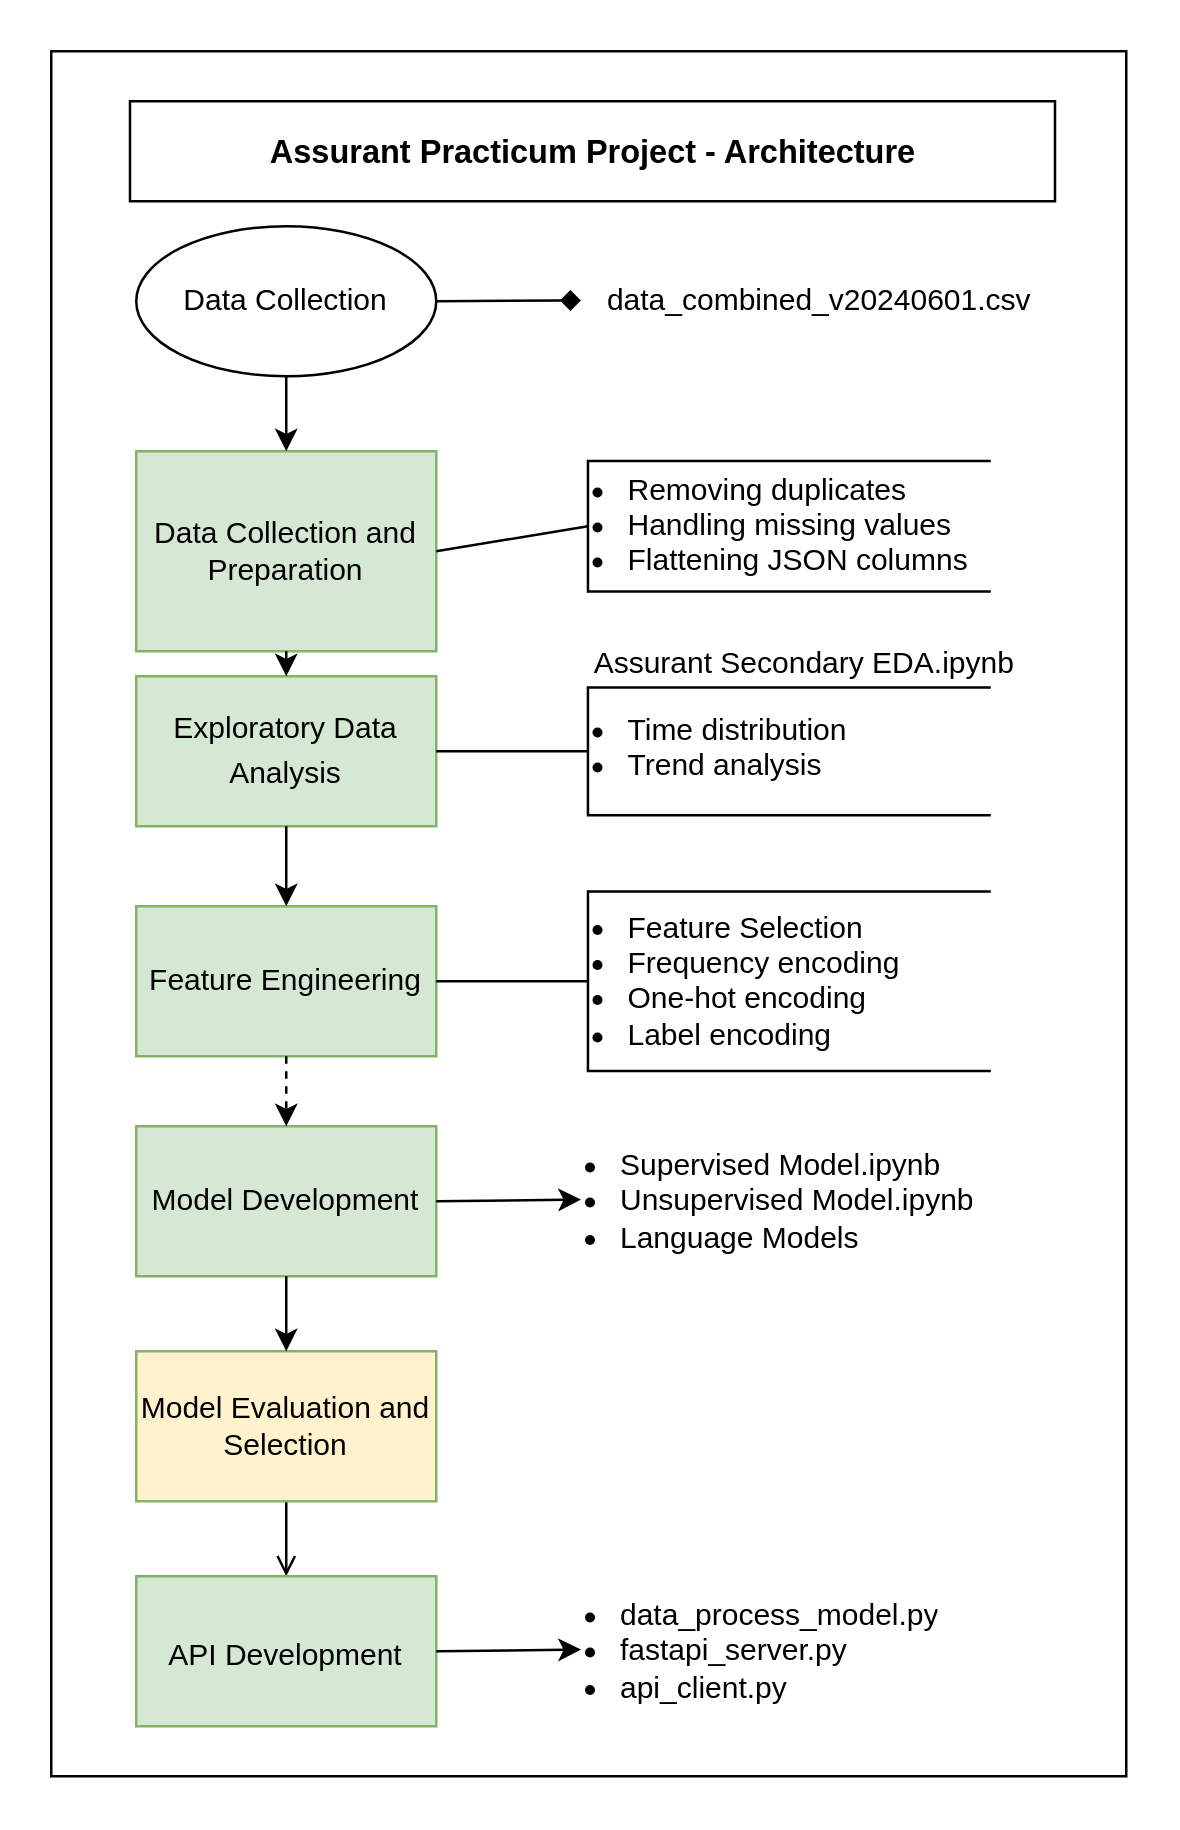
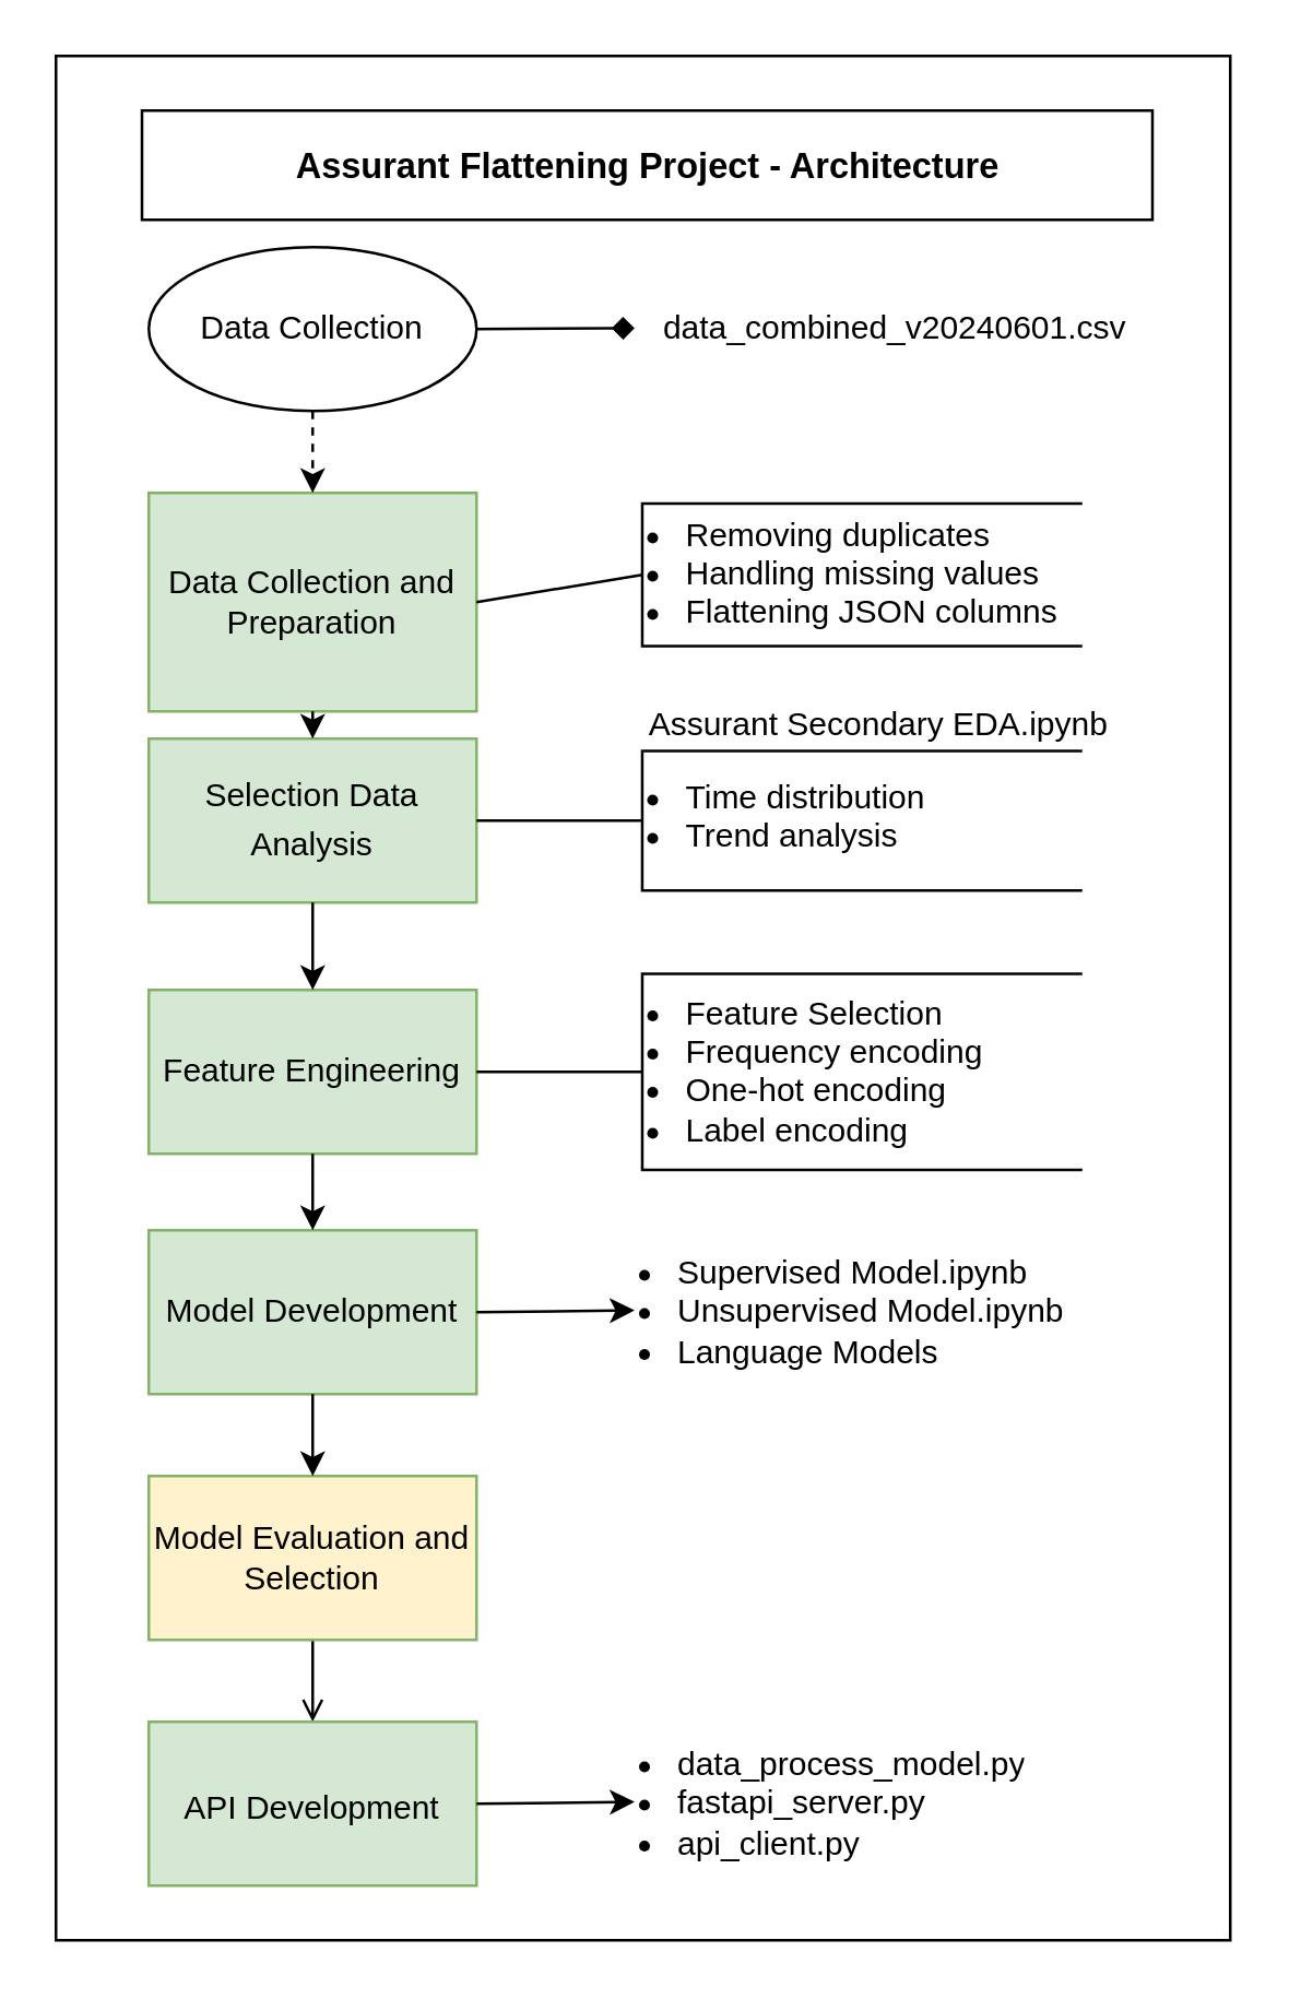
  <mxCell id="0" />
  <mxCell id="1" parent="0" />
  <mxCell id="2" value="" style="rounded=0;whiteSpace=wrap;html=1;" parent="1" vertex="1"><mxGeometry x="20" y="20" width="430" height="690" as="geometry" /></mxCell>
  <mxCell id="3" value="Data Collection" style="ellipse;whiteSpace=wrap;html=1;shadow=0;sketch=0;glass=0;" parent="1" vertex="1"><mxGeometry x="54" y="90" width="120" height="60" as="geometry" /></mxCell>
  <mxCell id="4" value="Data Collection and Preparation" style="rounded=0;whiteSpace=wrap;html=1;fillColor=#d5e8d4;strokeColor=#82b366;align=center;" parent="1" vertex="1"><mxGeometry x="54" y="180" width="120" height="80" as="geometry" /></mxCell>
- <mxCell id="5" value="Exploratory Data Analysis&lt;span style=&quot;font-size: medium; text-align: start;&quot;&gt;&lt;/span&gt;" style="rounded=0;whiteSpace=wrap;html=1;fillColor=#d5e8d4;strokeColor=#82b366;" parent="1" vertex="1"><mxGeometry x="54" y="270" width="120" height="60" as="geometry" /></mxCell>
+ <mxCell id="5" value="Selection Data Analysis&lt;span style=&quot;font-size: medium; text-align: start;&quot;&gt;&lt;/span&gt;" style="rounded=0;whiteSpace=wrap;html=1;fillColor=#d5e8d4;strokeColor=#82b366;" parent="1" vertex="1"><mxGeometry x="54" y="270" width="120" height="60" as="geometry" /></mxCell>
  <mxCell id="6" value="Feature Engineering" style="rounded=0;whiteSpace=wrap;html=1;fillColor=#d5e8d4;strokeColor=#82b366;" parent="1" vertex="1"><mxGeometry x="54" y="362" width="120" height="60" as="geometry" /></mxCell>
  <mxCell id="7" value="Model Development" style="rounded=0;whiteSpace=wrap;html=1;fillColor=#d5e8d4;strokeColor=#82b366;" parent="1" vertex="1"><mxGeometry x="54" y="450" width="120" height="60" as="geometry" /></mxCell>
  <mxCell id="8" value="" style="edgeStyle=orthogonalEdgeStyle;rounded=0;orthogonalLoop=1;jettySize=auto;html=1;endArrow=open;" parent="1" source="9" target="30" edge="1"><mxGeometry relative="1" as="geometry" /></mxCell>
  <mxCell id="9" value="Model Evaluation and Selection" style="rounded=0;whiteSpace=wrap;html=1;fillColor=#fff2cc;strokeColor=#82b366;" parent="1" vertex="1"><mxGeometry x="54" y="540" width="120" height="60" as="geometry" /></mxCell>
- <mxCell id="10" value="" style="endArrow=classic;html=1;rounded=0;entryX=0.5;entryY=0;entryDx=0;entryDy=0;exitX=0.5;exitY=1;exitDx=0;exitDy=0;" parent="1" source="3" target="4" edge="1"><mxGeometry width="50" height="50" relative="1" as="geometry"><mxPoint x="-36" y="220" as="sourcePoint" /><mxPoint x="14" y="170" as="targetPoint" /></mxGeometry></mxCell>
+ <mxCell id="10" value="" style="endArrow=classic;html=1;rounded=0;entryX=0.5;entryY=0;entryDx=0;entryDy=0;exitX=0.5;exitY=1;exitDx=0;exitDy=0;dashed=1;" parent="1" source="3" target="4" edge="1"><mxGeometry width="50" height="50" relative="1" as="geometry"><mxPoint x="-36" y="220" as="sourcePoint" /><mxPoint x="14" y="170" as="targetPoint" /></mxGeometry></mxCell>
  <mxCell id="11" value="" style="endArrow=classic;html=1;rounded=0;entryX=0.5;entryY=0;entryDx=0;entryDy=0;exitX=0.5;exitY=1;exitDx=0;exitDy=0;" parent="1" source="4" target="5" edge="1"><mxGeometry width="50" height="50" relative="1" as="geometry"><mxPoint x="-56" y="320" as="sourcePoint" /><mxPoint x="-6" y="270" as="targetPoint" /></mxGeometry></mxCell>
  <mxCell id="12" value="" style="endArrow=classic;html=1;rounded=0;entryX=0.5;entryY=0;entryDx=0;entryDy=0;exitX=0.5;exitY=1;exitDx=0;exitDy=0;" parent="1" source="5" target="6" edge="1"><mxGeometry width="50" height="50" relative="1" as="geometry"><mxPoint x="-46" y="400" as="sourcePoint" /><mxPoint x="4" y="350" as="targetPoint" /></mxGeometry></mxCell>
- <mxCell id="13" value="" style="endArrow=classic;html=1;rounded=0;entryX=0.5;entryY=0;entryDx=0;entryDy=0;exitX=0.5;exitY=1;exitDx=0;exitDy=0;dashed=1;" parent="1" source="6" target="7" edge="1"><mxGeometry width="50" height="50" relative="1" as="geometry"><mxPoint x="-96" y="500" as="sourcePoint" /><mxPoint x="-46" y="450" as="targetPoint" /></mxGeometry></mxCell>
+ <mxCell id="13" value="" style="endArrow=classic;html=1;rounded=0;entryX=0.5;entryY=0;entryDx=0;entryDy=0;exitX=0.5;exitY=1;exitDx=0;exitDy=0;" parent="1" source="6" target="7" edge="1"><mxGeometry width="50" height="50" relative="1" as="geometry"><mxPoint x="-96" y="500" as="sourcePoint" /><mxPoint x="-46" y="450" as="targetPoint" /></mxGeometry></mxCell>
  <mxCell id="14" value="" style="endArrow=classic;html=1;rounded=0;exitX=0.5;exitY=1;exitDx=0;exitDy=0;" parent="1" source="7" edge="1"><mxGeometry width="50" height="50" relative="1" as="geometry"><mxPoint x="-46" y="570" as="sourcePoint" /><mxPoint x="114" y="540" as="targetPoint" /></mxGeometry></mxCell>
- <mxCell id="15" value="&lt;b&gt;&lt;font style=&quot;font-size: 13px;&quot;&gt;Assurant Practicum Project - Architecture&lt;/font&gt;&lt;/b&gt;" style="rounded=0;whiteSpace=wrap;html=1;" parent="1" vertex="1"><mxGeometry x="51.5" y="40" width="370" height="40" as="geometry" /></mxCell>
+ <mxCell id="15" value="&lt;b&gt;&lt;font style=&quot;font-size: 13px;&quot;&gt;Assurant Flattening Project - Architecture&lt;/font&gt;&lt;/b&gt;" style="rounded=0;whiteSpace=wrap;html=1;" parent="1" vertex="1"><mxGeometry x="51.5" y="40" width="370" height="40" as="geometry" /></mxCell>
  <mxCell id="16" value="data_combined_v20240601.csv" style="text;html=1;align=center;verticalAlign=middle;resizable=0;points=[];autosize=1;strokeColor=none;fillColor=none;" parent="1" vertex="1"><mxGeometry x="231.5" y="105" width="190" height="30" as="geometry" /></mxCell>
  <mxCell id="17" value="" style="endArrow=diamond;html=1;rounded=0;exitX=1;exitY=0.5;exitDx=0;exitDy=0;entryX=0.002;entryY=0.489;entryDx=0;entryDy=0;entryPerimeter=0;" parent="1" source="3" target="16" edge="1"><mxGeometry width="50" height="50" relative="1" as="geometry"><mxPoint x="170" y="130" as="sourcePoint" /><mxPoint x="220" y="80" as="targetPoint" /></mxGeometry></mxCell>
  <mxCell id="18" value="&lt;ul&gt;&lt;li&gt;Removing duplicates&lt;br&gt;&lt;/li&gt;&lt;li&gt;Handling missing values&lt;br&gt;&lt;/li&gt;&lt;li&gt;Flattening JSON columns&lt;br&gt;&lt;/li&gt;&lt;/ul&gt;" style="text;strokeColor=none;fillColor=none;html=1;whiteSpace=wrap;verticalAlign=middle;overflow=hidden;" parent="1" vertex="1"><mxGeometry x="209" y="174" width="190" height="60" as="geometry" /></mxCell>
  <mxCell id="19" value="" style="shape=partialRectangle;whiteSpace=wrap;html=1;bottom=1;right=1;left=1;top=0;fillColor=none;routingCenterX=-0.5;rotation=90;" parent="1" vertex="1"><mxGeometry x="288.9" y="129.68" width="52.2" height="160.63" as="geometry" /></mxCell>
  <mxCell id="20" value="" style="endArrow=none;html=1;rounded=0;exitX=1;exitY=0.5;exitDx=0;exitDy=0;entryX=0.5;entryY=1;entryDx=0;entryDy=0;" parent="1" source="4" target="19" edge="1"><mxGeometry width="50" height="50" relative="1" as="geometry"><mxPoint x="190" y="210" as="sourcePoint" /><mxPoint x="240" y="160" as="targetPoint" /></mxGeometry></mxCell>
  <mxCell id="21" value="&lt;ul&gt;&lt;li&gt;Time distribution&lt;/li&gt;&lt;li&gt;Trend analysis&lt;/li&gt;&lt;/ul&gt;" style="text;strokeColor=none;fillColor=none;html=1;whiteSpace=wrap;verticalAlign=middle;overflow=hidden;" parent="1" vertex="1"><mxGeometry x="209" y="270" width="170" height="50" as="geometry" /></mxCell>
  <mxCell id="22" value="" style="shape=partialRectangle;whiteSpace=wrap;html=1;bottom=1;right=1;left=1;top=0;fillColor=none;routingCenterX=-0.5;rotation=90;" parent="1" vertex="1"><mxGeometry x="289.45" y="219.69" width="51.1" height="160.63" as="geometry" /></mxCell>
  <mxCell id="23" value="" style="endArrow=none;html=1;rounded=0;exitX=1;exitY=0.5;exitDx=0;exitDy=0;entryX=0.5;entryY=1;entryDx=0;entryDy=0;" parent="1" target="22" edge="1"><mxGeometry width="50" height="50" relative="1" as="geometry"><mxPoint x="174" y="300" as="sourcePoint" /><mxPoint x="240" y="250" as="targetPoint" /></mxGeometry></mxCell>
  <mxCell id="24" value="&lt;ul&gt;&lt;li&gt;Feature Selection&lt;/li&gt;&lt;li&gt;Frequency encoding&lt;/li&gt;&lt;li&gt;One-hot encoding&lt;/li&gt;&lt;li&gt;Label encoding&lt;/li&gt;&lt;/ul&gt;" style="text;strokeColor=none;fillColor=none;html=1;whiteSpace=wrap;verticalAlign=middle;overflow=hidden;" parent="1" vertex="1"><mxGeometry x="209" y="348.94" width="235" height="80" as="geometry" /></mxCell>
  <mxCell id="25" value="" style="shape=partialRectangle;whiteSpace=wrap;html=1;bottom=1;right=1;left=1;top=0;fillColor=none;routingCenterX=-0.5;rotation=90;" parent="1" vertex="1"><mxGeometry x="279.14" y="311.68" width="71.73" height="160.63" as="geometry" /></mxCell>
  <mxCell id="26" value="" style="endArrow=none;html=1;rounded=0;exitX=1;exitY=0.5;exitDx=0;exitDy=0;entryX=0.5;entryY=1;entryDx=0;entryDy=0;" parent="1" target="25" edge="1"><mxGeometry width="50" height="50" relative="1" as="geometry"><mxPoint x="174" y="392.01" as="sourcePoint" /><mxPoint x="240" y="342.01" as="targetPoint" /></mxGeometry></mxCell>
  <mxCell id="27" value="Assurant Secondary EDA.ipynb" style="text;html=1;align=center;verticalAlign=middle;resizable=0;points=[];autosize=1;strokeColor=none;fillColor=none;" parent="1" vertex="1"><mxGeometry x="225.5" y="250" width="190" height="30" as="geometry" /></mxCell>
  <mxCell id="28" value="" style="endArrow=classic;html=1;rounded=0;exitX=1;exitY=0.5;exitDx=0;exitDy=0;entryX=0.002;entryY=0.489;entryDx=0;entryDy=0;entryPerimeter=0;" parent="1" edge="1"><mxGeometry width="50" height="50" relative="1" as="geometry"><mxPoint x="174" y="480" as="sourcePoint" /><mxPoint x="231.88" y="479.34" as="targetPoint" /></mxGeometry></mxCell>
  <mxCell id="29" value="&lt;ul&gt;&lt;li&gt;Supervised Model.ipynb&lt;br&gt;&lt;/li&gt;&lt;li&gt;Unsupervised Model.ipynb&lt;/li&gt;&lt;li&gt;Language Models&lt;/li&gt;&lt;/ul&gt;" style="text;strokeColor=none;fillColor=none;html=1;whiteSpace=wrap;verticalAlign=middle;overflow=hidden;" parent="1" vertex="1"><mxGeometry x="206" y="440" width="196" height="80" as="geometry" /></mxCell>
  <mxCell id="30" value="API Development&lt;span style=&quot;font-size: medium; text-align: start;&quot;&gt;&lt;/span&gt;" style="rounded=0;whiteSpace=wrap;html=1;fillColor=#d5e8d4;strokeColor=#82b366;" parent="1" vertex="1"><mxGeometry x="54" y="630" width="120" height="60" as="geometry" /></mxCell>
  <mxCell id="31" value="" style="endArrow=classic;html=1;rounded=0;exitX=1;exitY=0.5;exitDx=0;exitDy=0;entryX=0.002;entryY=0.489;entryDx=0;entryDy=0;entryPerimeter=0;" parent="1" edge="1"><mxGeometry width="50" height="50" relative="1" as="geometry"><mxPoint x="174" y="660" as="sourcePoint" /><mxPoint x="231.88" y="659.34" as="targetPoint" /></mxGeometry></mxCell>
  <mxCell id="32" value="&lt;ul&gt;&lt;li&gt;data_process_model.py&lt;br&gt;&lt;/li&gt;&lt;li&gt;fastapi_server.py&lt;br&gt;&lt;/li&gt;&lt;li&gt;api_client.py&lt;br&gt;&lt;/li&gt;&lt;/ul&gt;" style="text;strokeColor=none;fillColor=none;html=1;whiteSpace=wrap;verticalAlign=middle;overflow=hidden;" parent="1" vertex="1"><mxGeometry x="206" y="620" width="196" height="80" as="geometry" /></mxCell>
